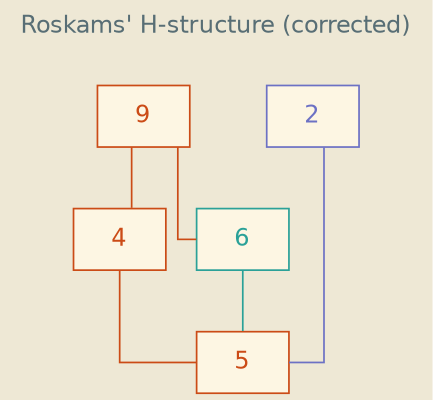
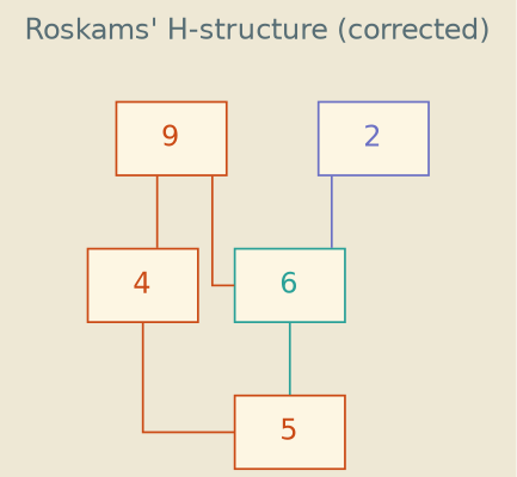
  digraph {
    bgcolor="#eee8d5"
    fontcolor="#586e75"
    fontname=Helvetica
    fontsize=14.0
    label="Roskams\' H-structure (corrected)"
    labelloc=t
    splines=ortho
    style=filled
    node [color="#cb4b16" distortion=0.0 fillcolor="#fdf6e3" fontcolor="#cb4b16" fontname=Helvetica fontsize=14.0 orientation=0.0 penwidth=1.0 shape=box sides=4 skew=0.0 style=filled]
    edge [arrowhead=none color="#cb4b16" fontcolor="#93a1a1" fontname=Helvetica fontsize=14.0 penwidth=1.0 style=solid]
    n1 [label=9]
    n2 [color="#2aa198" fontcolor="#2aa198" label=6]
    4
    5
    2 [color="#6c71c4" fontcolor="#6c71c4"]
    n1 -> n2
    n1 -> 4
    n2 -> 5 [color="#2aa198"]
    4 -> 5
-   2 -> 5 [color="#6c71c4"]
+   2 -> n2 [color="#6c71c4"]
  }
